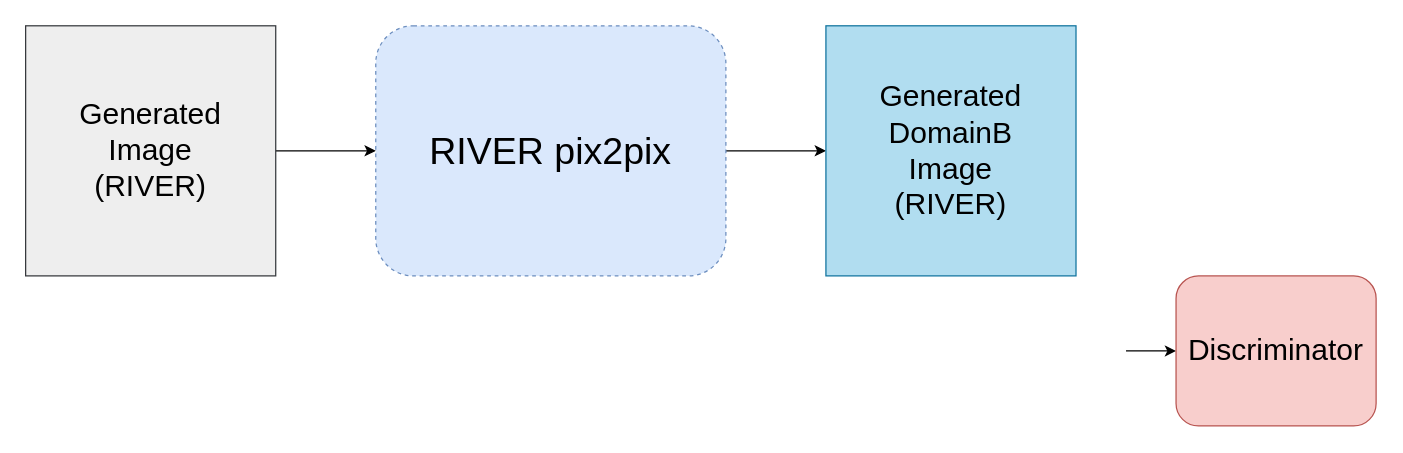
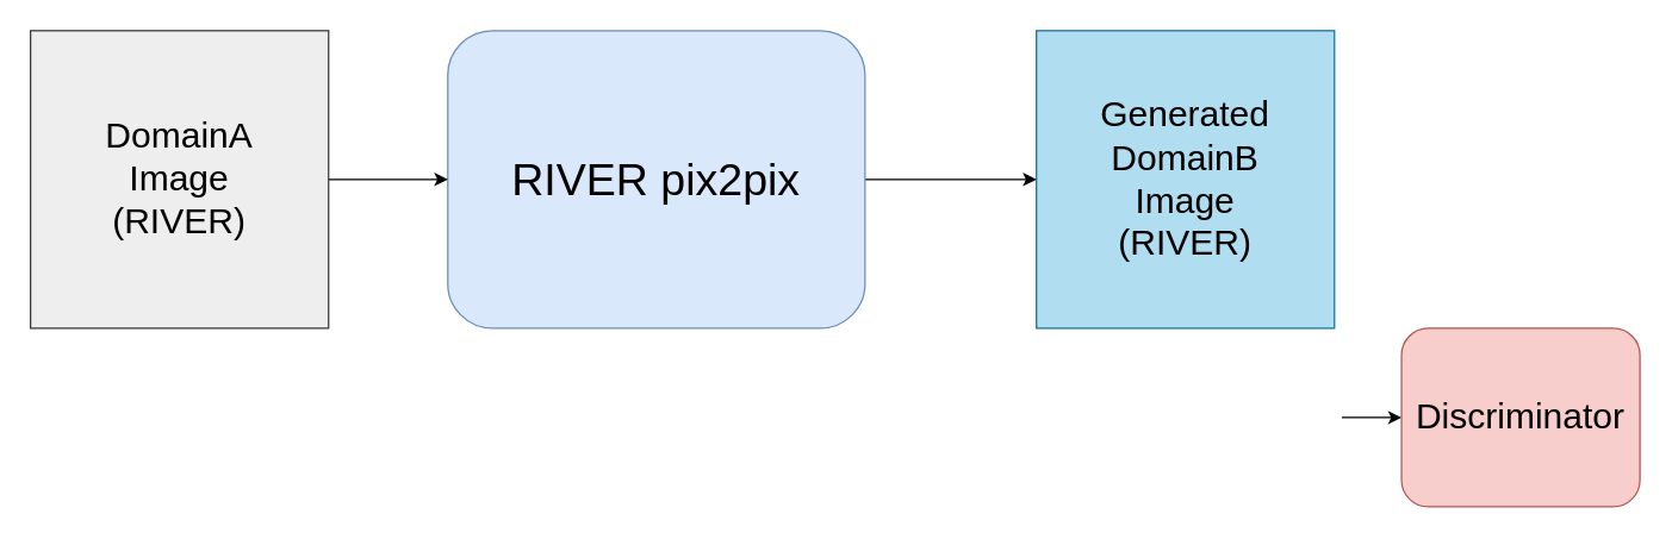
  <mxCell id="0" />
  <mxCell id="1" parent="0" />
  <mxCell id="2" style="edgeStyle=none;html=1;exitX=1;exitY=0.5;exitDx=0;exitDy=0;entryX=0;entryY=0.5;entryDx=0;entryDy=0;fontSize=24;shadow=0;" edge="1" parent="1" source="3" target="6"><mxGeometry relative="1" as="geometry" /></mxCell>
- <mxCell id="3" value="&lt;font style=&quot;font-size: 30px;&quot;&gt;RIVER pix2pix&lt;/font&gt;" style="rounded=1;whiteSpace=wrap;html=1;fillColor=#dae8fc;strokeColor=#6c8ebf;shadow=0;dashed=1;" vertex="1" parent="1"><mxGeometry x="300" y="20" width="280" height="200" as="geometry" /></mxCell>
+ <mxCell id="3" value="&lt;font style=&quot;font-size: 30px;&quot;&gt;RIVER pix2pix&lt;/font&gt;" style="rounded=1;whiteSpace=wrap;html=1;fillColor=#dae8fc;strokeColor=#6c8ebf;shadow=0;" vertex="1" parent="1"><mxGeometry x="300" y="20" width="280" height="200" as="geometry" /></mxCell>
  <mxCell id="4" style="edgeStyle=none;html=1;exitX=1;exitY=0.5;exitDx=0;exitDy=0;entryX=0;entryY=0.5;entryDx=0;entryDy=0;fontSize=24;shadow=0;" edge="1" parent="1" source="5" target="3"><mxGeometry relative="1" as="geometry" /></mxCell>
- <mxCell id="5" value="Generated&lt;br&gt;Image&lt;br&gt;(RIVER)" style="whiteSpace=wrap;html=1;aspect=fixed;fontSize=24;fillColor=#eeeeee;strokeColor=#36393d;shadow=0;" vertex="1" parent="1"><mxGeometry x="20" y="20" width="200" height="200" as="geometry" /></mxCell>
- <mxCell id="6" value="Generated&lt;br&gt;DomainB&lt;br&gt;Image&lt;br&gt;(RIVER)" style="whiteSpace=wrap;html=1;aspect=fixed;fontSize=24;fillColor=#b1ddf0;strokeColor=#10739e;shadow=0;" vertex="1" parent="1"><mxGeometry x="660" y="20" width="200" height="200" as="geometry" /></mxCell>
+ <mxCell id="5" value="DomainA&lt;br&gt;Image&lt;br&gt;(RIVER)" style="whiteSpace=wrap;html=1;aspect=fixed;fontSize=24;fillColor=#eeeeee;strokeColor=#36393d;shadow=0;" vertex="1" parent="1"><mxGeometry x="20" y="20" width="200" height="200" as="geometry" /></mxCell>
+ <mxCell id="6" value="Generated&lt;br&gt;DomainB&lt;br&gt;Image&lt;br&gt;(RIVER)" style="whiteSpace=wrap;html=1;aspect=fixed;fontSize=24;fillColor=#b1ddf0;strokeColor=#10739e;shadow=0;" vertex="1" parent="1"><mxGeometry x="695" y="20" width="200" height="200" as="geometry" /></mxCell>
  <mxCell id="7" style="edgeStyle=orthogonalEdgeStyle;html=1;exitX=0;exitY=0.5;exitDx=0;exitDy=0;shadow=0;fontSize=24;startArrow=classic;startFill=1;endArrow=none;endFill=0;" edge="1" parent="1" source="8"><mxGeometry relative="1" as="geometry"><mxPoint x="900" y="279.909" as="targetPoint" /></mxGeometry></mxCell>
  <mxCell id="8" value="Discriminator" style="rounded=1;whiteSpace=wrap;html=1;shadow=0;fontSize=24;fillColor=#f8cecc;strokeColor=#b85450;align=center;" vertex="1" parent="1"><mxGeometry x="940" y="220" width="160" height="120" as="geometry" /></mxCell>
